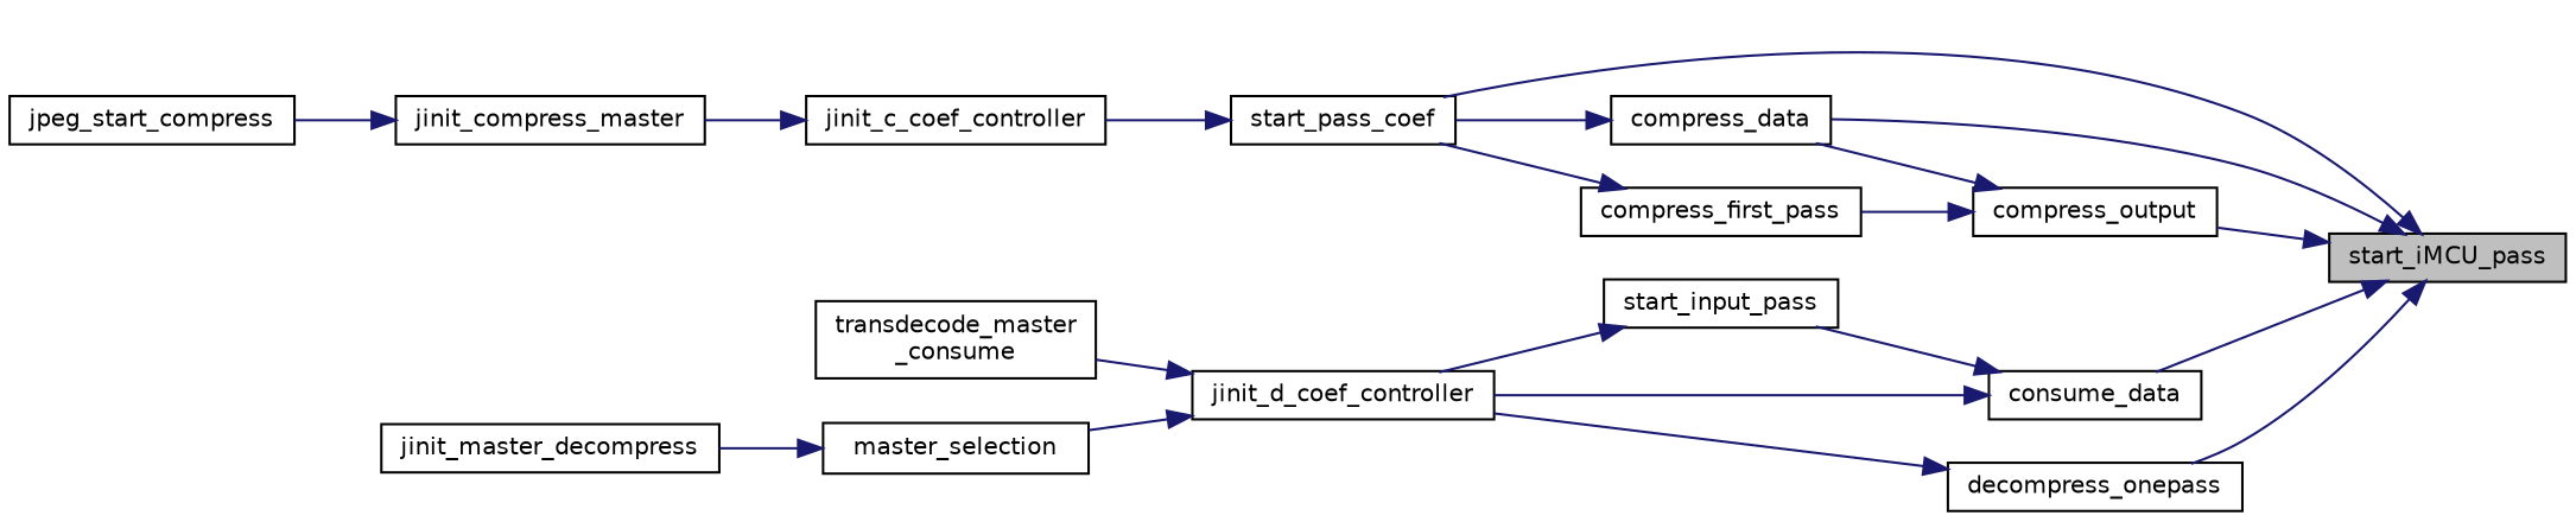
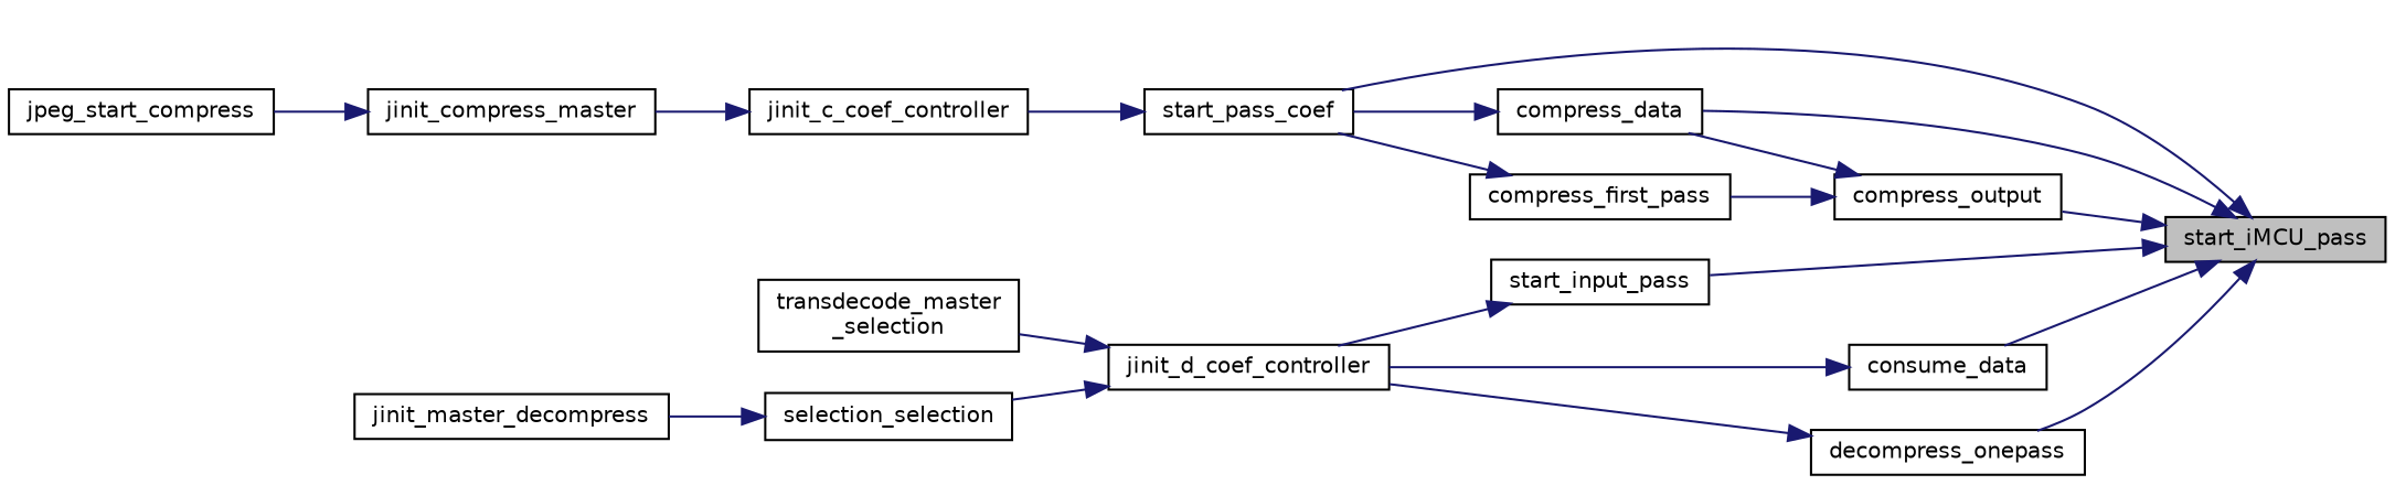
  digraph {
    rankdir=RL
    node [color=black fontname=Helvetica fontsize=10 shape=record]
    edge [color=midnightblue dir=back fontname=Helvetica fontsize=10 labelfontname=Helvetica labelfontsize=10 style=solid]
    n1 [fillcolor=grey75 fontcolor=black height=0.2 label=start_iMCU_pass style=filled width=0.4]
    n2 [height=0.2 label=start_pass_coef width=0.4]
    n3 [height=0.2 label=compress_data width=0.4]
    n4 [height=0.2 label=compress_output width=0.4]
    n5 [height=0.2 label=start_input_pass width=0.4]
    n6 [height=0.2 label=decompress_onepass width=0.4]
    n7 [height=0.2 label=consume_data width=0.4]
    n8 [height=0.2 label=jinit_c_coef_controller width=0.4]
    n9 [height=0.2 label=compress_first_pass width=0.4]
    n10 [height=0.2 label=jinit_d_coef_controller width=0.4]
    n11 [height=0.2 label=jinit_compress_master width=0.4]
    n12 [height=0.2 label=jpeg_start_compress width=0.4]
-   n13 [height=0.2 label=master_selection width=0.4]
-   n14 [height=0.2 label="transdecode_master\l_consume" width=0.4]
+   n13 [height=0.2 label=selection_selection width=0.4]
+   n14 [height=0.2 label="transdecode_master\l_selection" width=0.4]
    n15 [height=0.2 label=jinit_master_decompress width=0.4]
    n1 -> n2
    n1 -> n3
    n1 -> n4
-   n7 -> n5
+   n1 -> n5
    n1 -> n6
    n1 -> n7
    n2 -> n8
    n3 -> n2
    n4 -> n3
    n4 -> n9
    n5 -> n10
    n6 -> n10
    n7 -> n10
    n8 -> n11
    n9 -> n2
    n10 -> n13
    n10 -> n14
    n11 -> n12
    n13 -> n15
  }
